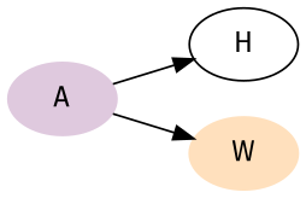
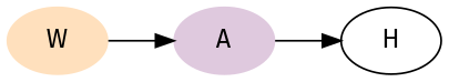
  digraph {
    fontname="Fira Sans"
    rankdir=LR
    node [fontname="Fira Sans" style=filled]
    edge [fontname="Fira Sans"]
    A [color="#dfc9de"]
    H [style=""]
    W [color="#ffe0bd"]
    A -> H
-   A -> W
+   W -> A
  }
